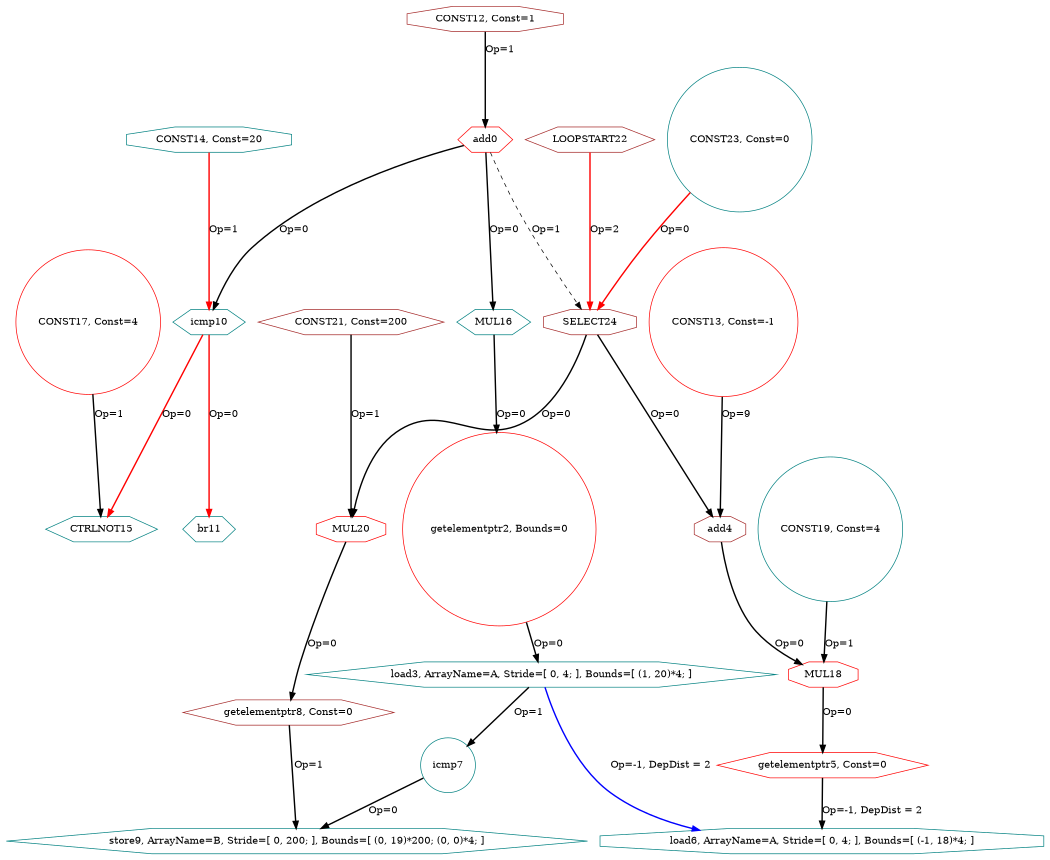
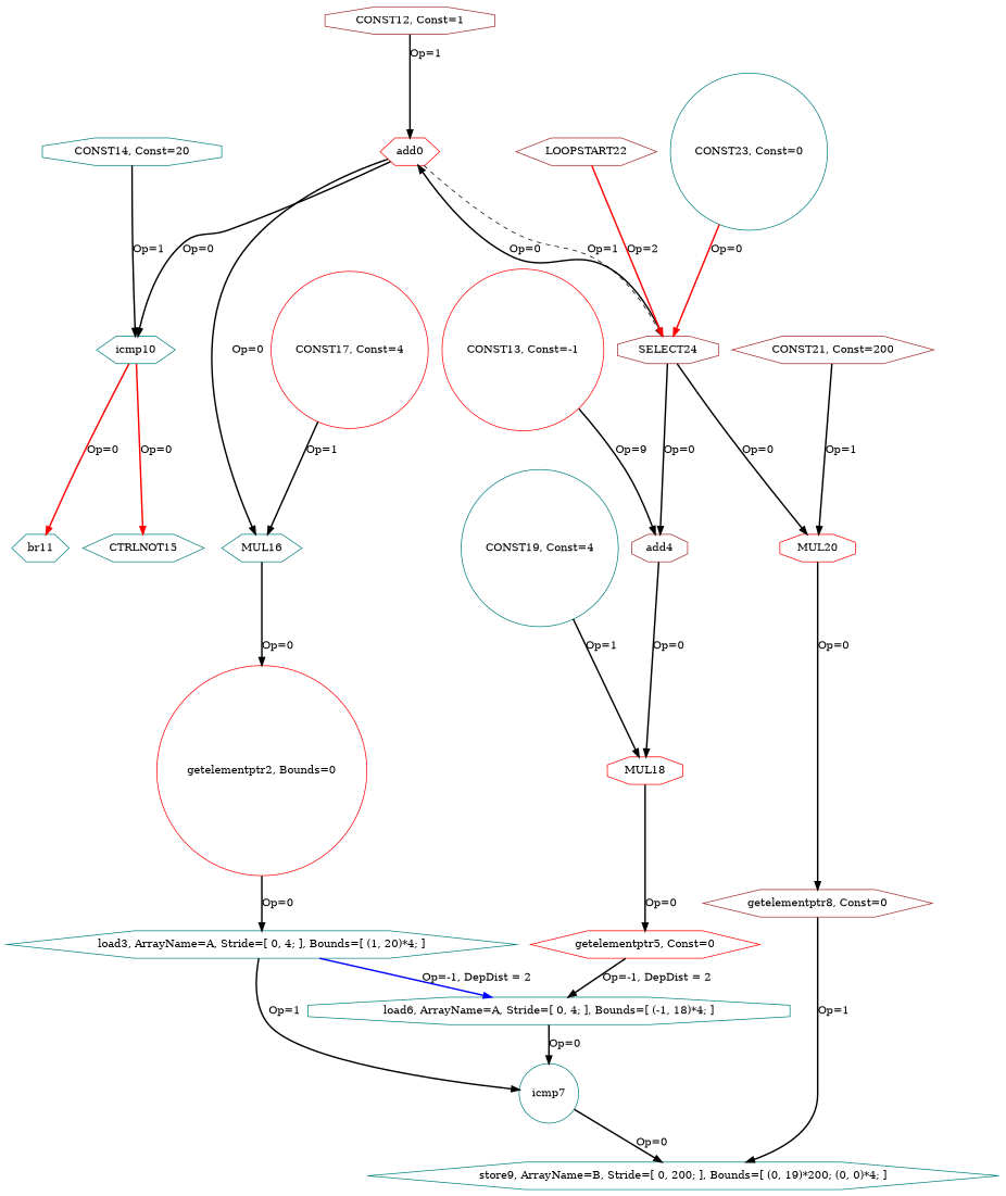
  digraph {
    node [color=teal shape=hexagon]
    edge [color=black style=bold]
    n1 [color=red label=add0]
    n2 [label=icmp10]
    n3 [label=MUL16]
    n4 [color=brown label=SELECT24 shape=octagon]
    n5 [label=br11]
    n6 [label=CTRLNOT15]
    n7 [color=red label="getelementptr2, Bounds=0" shape=circle]
    n8 [color=brown label=add4 shape=octagon]
    n9 [color=red label=MUL20 shape=octagon]
    n10 [label="load3, ArrayName=A, Stride=[ 0, 4; ], Bounds=[ (1, 20)*4; ]"]
    n11 [label="load6, ArrayName=A, Stride=[ 0, 4; ], Bounds=[ (-1, 18)*4; ]" shape=octagon]
    n12 [label=icmp7 shape=circle]
    n13 [label="store9, ArrayName=B, Stride=[ 0, 200; ], Bounds=[ (0, 19)*200; (0, 0)*4; ]"]
    n14 [color=red label=MUL18 shape=octagon]
    n15 [color=red label="getelementptr5, Const=0"]
    n16 [color=brown label="getelementptr8, Const=0"]
    n17 [color=brown label="CONST12, Const=1" shape=octagon]
    n18 [color=red label="CONST13, Const=-1" shape=circle]
    n19 [label="CONST14, Const=20" shape=octagon]
    n20 [color=red label="CONST17, Const=4" shape=circle]
    n21 [label="CONST19, Const=4" shape=circle]
    n22 [color=brown label="CONST21, Const=200"]
    n23 [color=brown label=LOOPSTART22]
    n24 [label="CONST23, Const=0" shape=circle]
    n1 -> n2 [label="Op=0"]
    n1 -> n3 [label="Op=0"]
    n1 -> n4 [label="Op=1" style=dashed]
    n2 -> n5 [color=red label="Op=0"]
    n2 -> n6 [color=red label="Op=0"]
    n3 -> n7 [label="Op=0"]
+   n4 -> n1 [label="Op=0"]
    n4 -> n8 [label="Op=0"]
    n4 -> n9 [label="Op=0"]
    n7 -> n10 [label="Op=0"]
    n8 -> n14 [label="Op=0"]
    n9 -> n16 [label="Op=0"]
    n10 -> n11 [color=blue label="Op=-1, DepDist = 2"]
    n10 -> n12 [label="Op=1"]
+   n11 -> n12 [label="Op=0"]
    n12 -> n13 [label="Op=0"]
    n14 -> n15 [label="Op=0"]
    n15 -> n11 [label="Op=-1, DepDist = 2"]
    n16 -> n13 [label="Op=1"]
    n17 -> n1 [label="Op=1"]
    n18 -> n8 [label="Op=9"]
-   n19 -> n2 [color=red label="Op=1"]
-   n20 -> n6 [label="Op=1"]
+   n19 -> n2 [label="Op=1"]
+   n20 -> n3 [label="Op=1"]
    n21 -> n14 [label="Op=1"]
    n22 -> n9 [label="Op=1"]
    n23 -> n4 [color=red label="Op=2"]
    n24 -> n4 [color=red label="Op=0"]
  }
